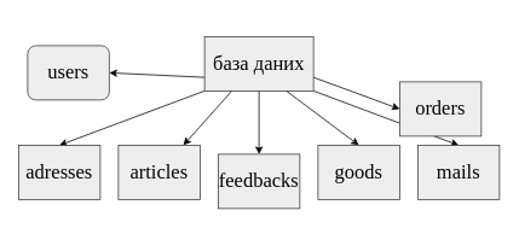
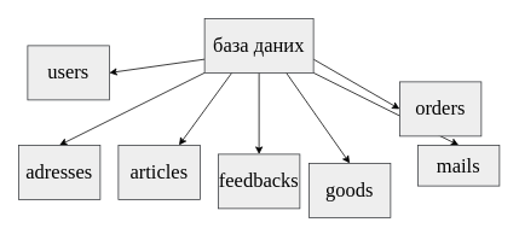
  <mxCell id="0" />
  <mxCell id="1" parent="0" />
  <mxCell id="2" style="edgeStyle=none;html=1;exitX=0;exitY=1;exitDx=0;exitDy=0;fontFamily=Times New Roman;fontSize=22;fontColor=#000000;entryX=0.5;entryY=0;entryDx=0;entryDy=0;" edge="1" parent="1" source="9" target="10"><mxGeometry relative="1" as="geometry"><mxPoint x="90" y="151" as="targetPoint" /></mxGeometry></mxCell>
  <mxCell id="3" style="edgeStyle=none;html=1;exitX=0.25;exitY=1;exitDx=0;exitDy=0;fontFamily=Times New Roman;fontSize=22;fontColor=#000000;" edge="1" parent="1" source="9" target="11"><mxGeometry relative="1" as="geometry"><mxPoint x="190" y="160" as="targetPoint" /></mxGeometry></mxCell>
  <mxCell id="4" style="edgeStyle=none;html=1;exitX=0.5;exitY=1;exitDx=0;exitDy=0;fontFamily=Times New Roman;fontSize=22;fontColor=#000000;entryX=0.5;entryY=0;entryDx=0;entryDy=0;" edge="1" parent="1" source="9" target="12"><mxGeometry relative="1" as="geometry"><mxPoint x="270" y="160" as="targetPoint" /></mxGeometry></mxCell>
  <mxCell id="5" style="edgeStyle=none;html=1;exitX=0.75;exitY=1;exitDx=0;exitDy=0;entryX=0.5;entryY=0;entryDx=0;entryDy=0;fontFamily=Times New Roman;fontSize=22;fontColor=#000000;" edge="1" parent="1" source="9" target="13"><mxGeometry relative="1" as="geometry" /></mxCell>
  <mxCell id="6" style="edgeStyle=none;html=1;exitX=1;exitY=1;exitDx=0;exitDy=0;entryX=0.5;entryY=0;entryDx=0;entryDy=0;fontFamily=Times New Roman;fontSize=22;fontColor=#000000;" edge="1" parent="1" source="9" target="14"><mxGeometry relative="1" as="geometry" /></mxCell>
  <mxCell id="7" style="edgeStyle=none;html=1;exitX=1;exitY=0.75;exitDx=0;exitDy=0;fontFamily=Times New Roman;fontSize=22;fontColor=#000000;entryX=0;entryY=0.5;entryDx=0;entryDy=0;" edge="1" parent="1" source="9" target="15"><mxGeometry relative="1" as="geometry"><mxPoint x="510" y="80" as="targetPoint" /></mxGeometry></mxCell>
  <mxCell id="8" style="edgeStyle=none;html=1;exitX=0;exitY=0.75;exitDx=0;exitDy=0;entryX=1;entryY=0.5;entryDx=0;entryDy=0;fontFamily=Times New Roman;fontSize=22;fontColor=#000000;" edge="1" parent="1" source="9" target="16"><mxGeometry relative="1" as="geometry" /></mxCell>
- <mxCell id="9" value="база даних" style="rounded=0;whiteSpace=wrap;html=1;fillColor=#eeeeee;strokeColor=#36393d;fontFamily=Times New Roman;fontColor=#000000;fontSize=22;" vertex="1" parent="1"><mxGeometry x="225" y="40" width="120" height="60" as="geometry" /></mxCell>
+ <mxCell id="9" value="база даних" style="rounded=0;whiteSpace=wrap;html=1;fillColor=#eeeeee;strokeColor=#36393d;fontFamily=Times New Roman;fontColor=#000000;fontSize=22;" vertex="1" parent="1"><mxGeometry x="225" y="20" width="120" height="60" as="geometry" /></mxCell>
  <mxCell id="10" value="adresses" style="rounded=0;whiteSpace=wrap;html=1;fontFamily=Times New Roman;fontSize=22;fillColor=#eeeeee;strokeColor=#36393d;fontColor=#000000;" vertex="1" parent="1"><mxGeometry x="20" y="160" width="90" height="60" as="geometry" /></mxCell>
  <mxCell id="11" value="articles" style="rounded=0;whiteSpace=wrap;html=1;fontFamily=Times New Roman;fontSize=22;fillColor=#eeeeee;strokeColor=#36393d;fontColor=#000000;" vertex="1" parent="1"><mxGeometry x="130" y="160" width="90" height="60" as="geometry" /></mxCell>
  <mxCell id="12" value="feedbacks" style="rounded=0;whiteSpace=wrap;html=1;fontFamily=Times New Roman;fontSize=22;fillColor=#eeeeee;strokeColor=#36393d;fontColor=#000000;" vertex="1" parent="1"><mxGeometry x="240" y="170" width="90" height="60" as="geometry" /></mxCell>
- <mxCell id="13" value="goods" style="rounded=0;whiteSpace=wrap;html=1;fontFamily=Times New Roman;fontSize=22;fillColor=#eeeeee;strokeColor=#36393d;fontColor=#000000;" vertex="1" parent="1"><mxGeometry x="350" y="160" width="90" height="60" as="geometry" /></mxCell>
- <mxCell id="14" value="mails" style="rounded=0;whiteSpace=wrap;html=1;fontFamily=Times New Roman;fontSize=22;fillColor=#eeeeee;strokeColor=#36393d;fontColor=#000000;" vertex="1" parent="1"><mxGeometry x="460" y="160" width="90" height="60" as="geometry" /></mxCell>
+ <mxCell id="13" value="goods" style="rounded=0;whiteSpace=wrap;html=1;fontFamily=Times New Roman;fontSize=22;fillColor=#eeeeee;strokeColor=#36393d;fontColor=#000000;" vertex="1" parent="1"><mxGeometry x="340" y="180" width="90" height="60" as="geometry" /></mxCell>
+ <mxCell id="14" value="mails" style="rounded=0;whiteSpace=wrap;html=1;fontFamily=Times New Roman;fontSize=22;fillColor=#eeeeee;strokeColor=#36393d;fontColor=#000000;" vertex="1" parent="1"><mxGeometry x="460" y="160" width="90" height="45" as="geometry" /></mxCell>
  <mxCell id="15" value="orders" style="rounded=0;whiteSpace=wrap;html=1;fontFamily=Times New Roman;fontSize=22;fillColor=#eeeeee;strokeColor=#36393d;fontColor=#000000;" vertex="1" parent="1"><mxGeometry x="440" y="90" width="90" height="60" as="geometry" /></mxCell>
- <mxCell id="16" value="users" style="whiteSpace=wrap;html=1;fontFamily=Times New Roman;fontSize=22;fillColor=#eeeeee;strokeColor=#36393d;fontColor=#000000;rounded=1;" vertex="1" parent="1"><mxGeometry x="30" y="50" width="90" height="60" as="geometry" /></mxCell>
+ <mxCell id="16" value="users" style="rounded=0;whiteSpace=wrap;html=1;fontFamily=Times New Roman;fontSize=22;fillColor=#eeeeee;strokeColor=#36393d;fontColor=#000000;" vertex="1" parent="1"><mxGeometry x="30" y="50" width="90" height="60" as="geometry" /></mxCell>
